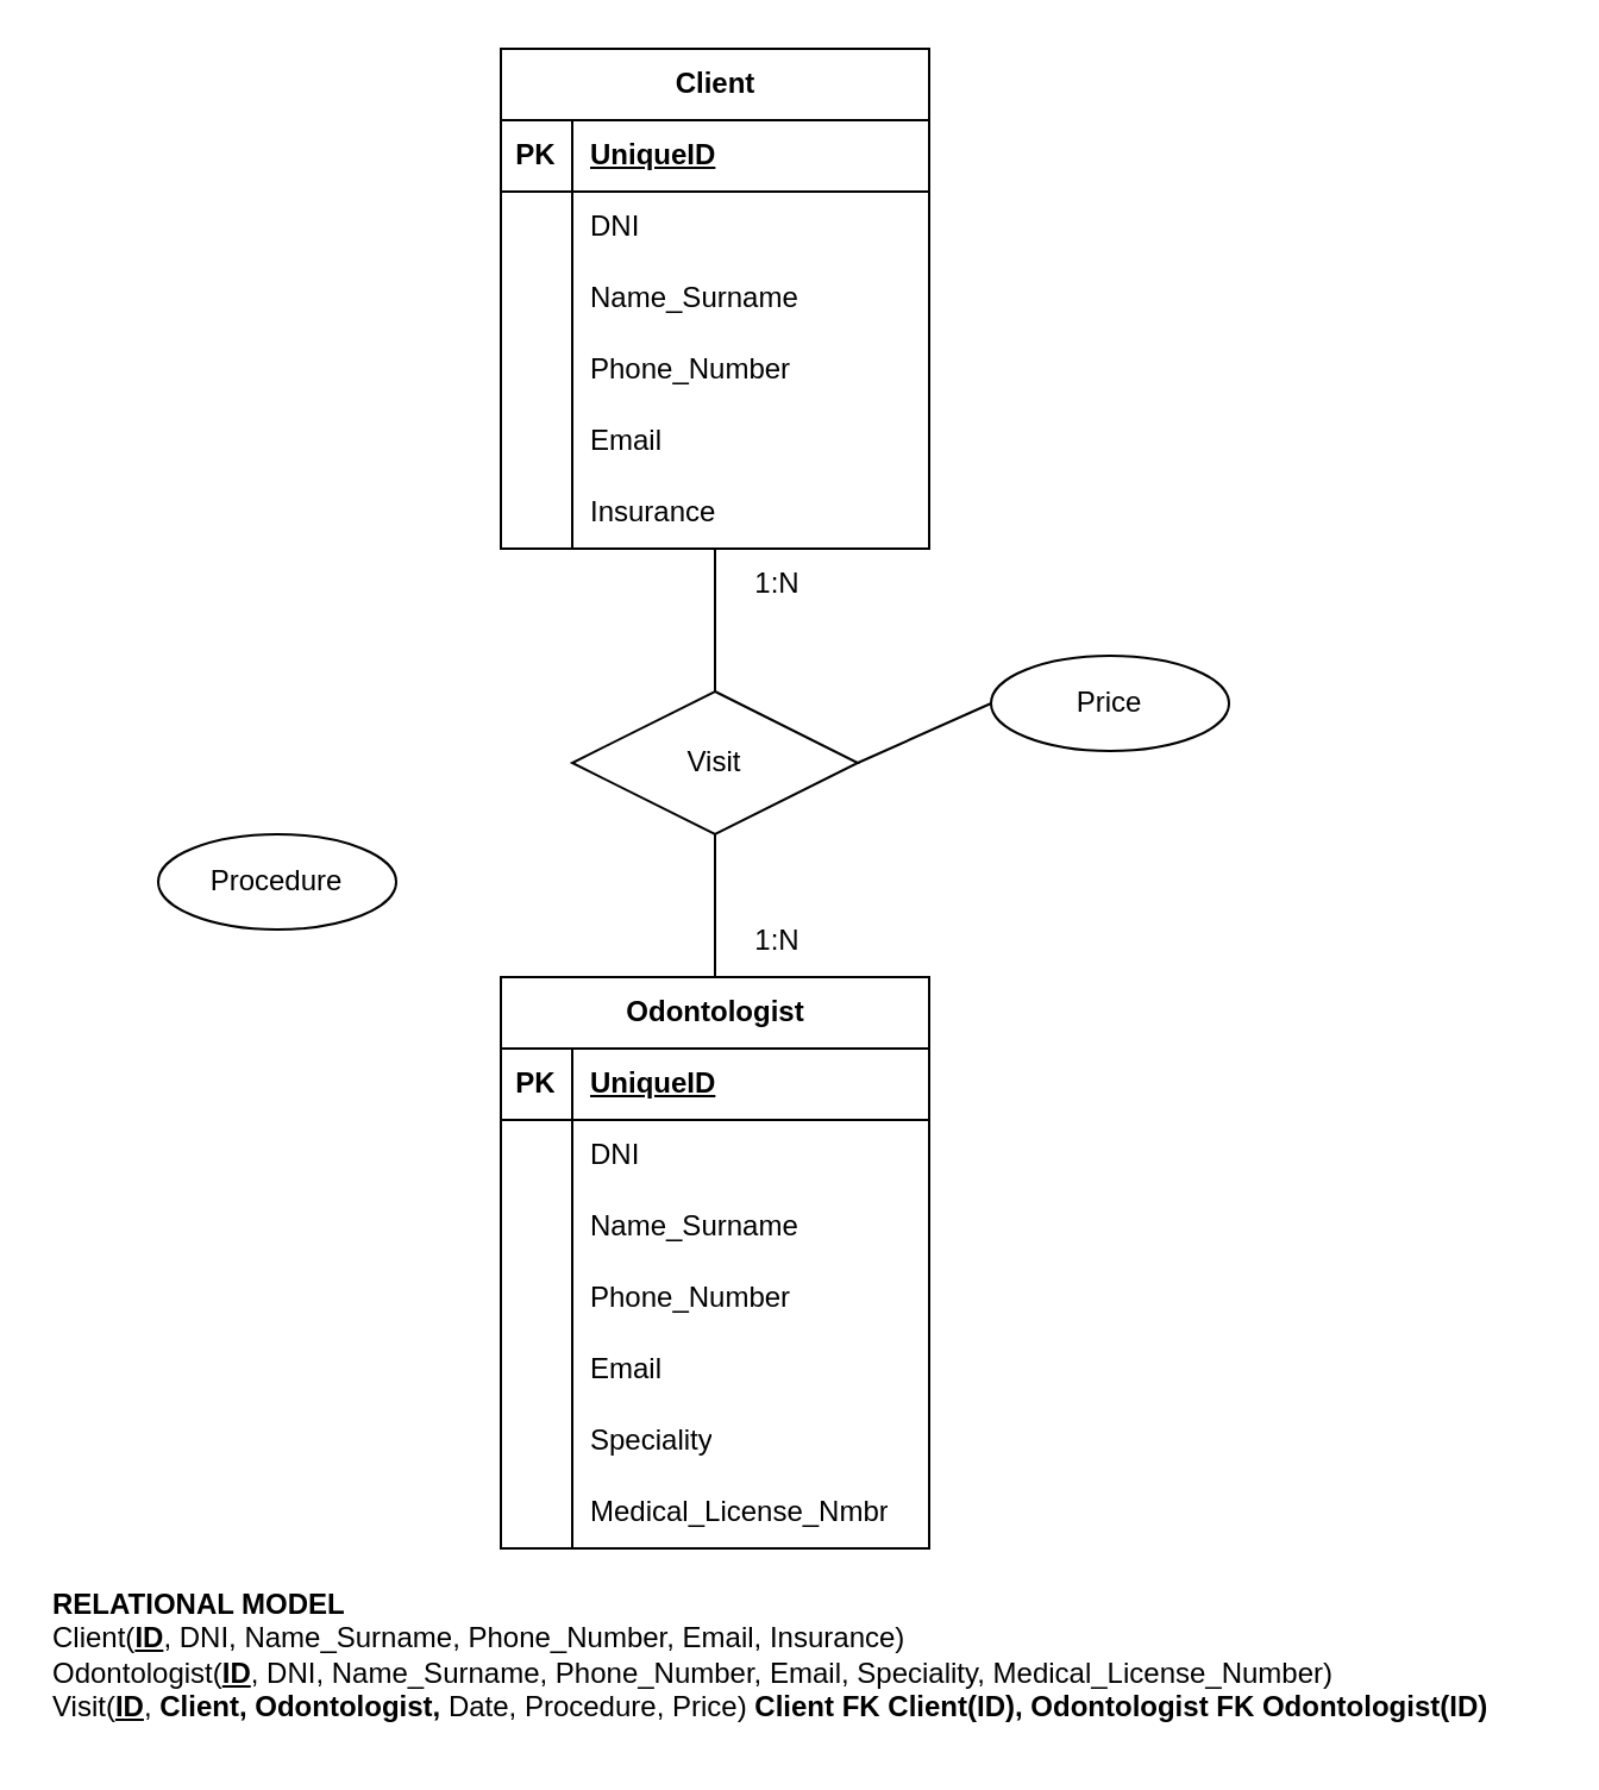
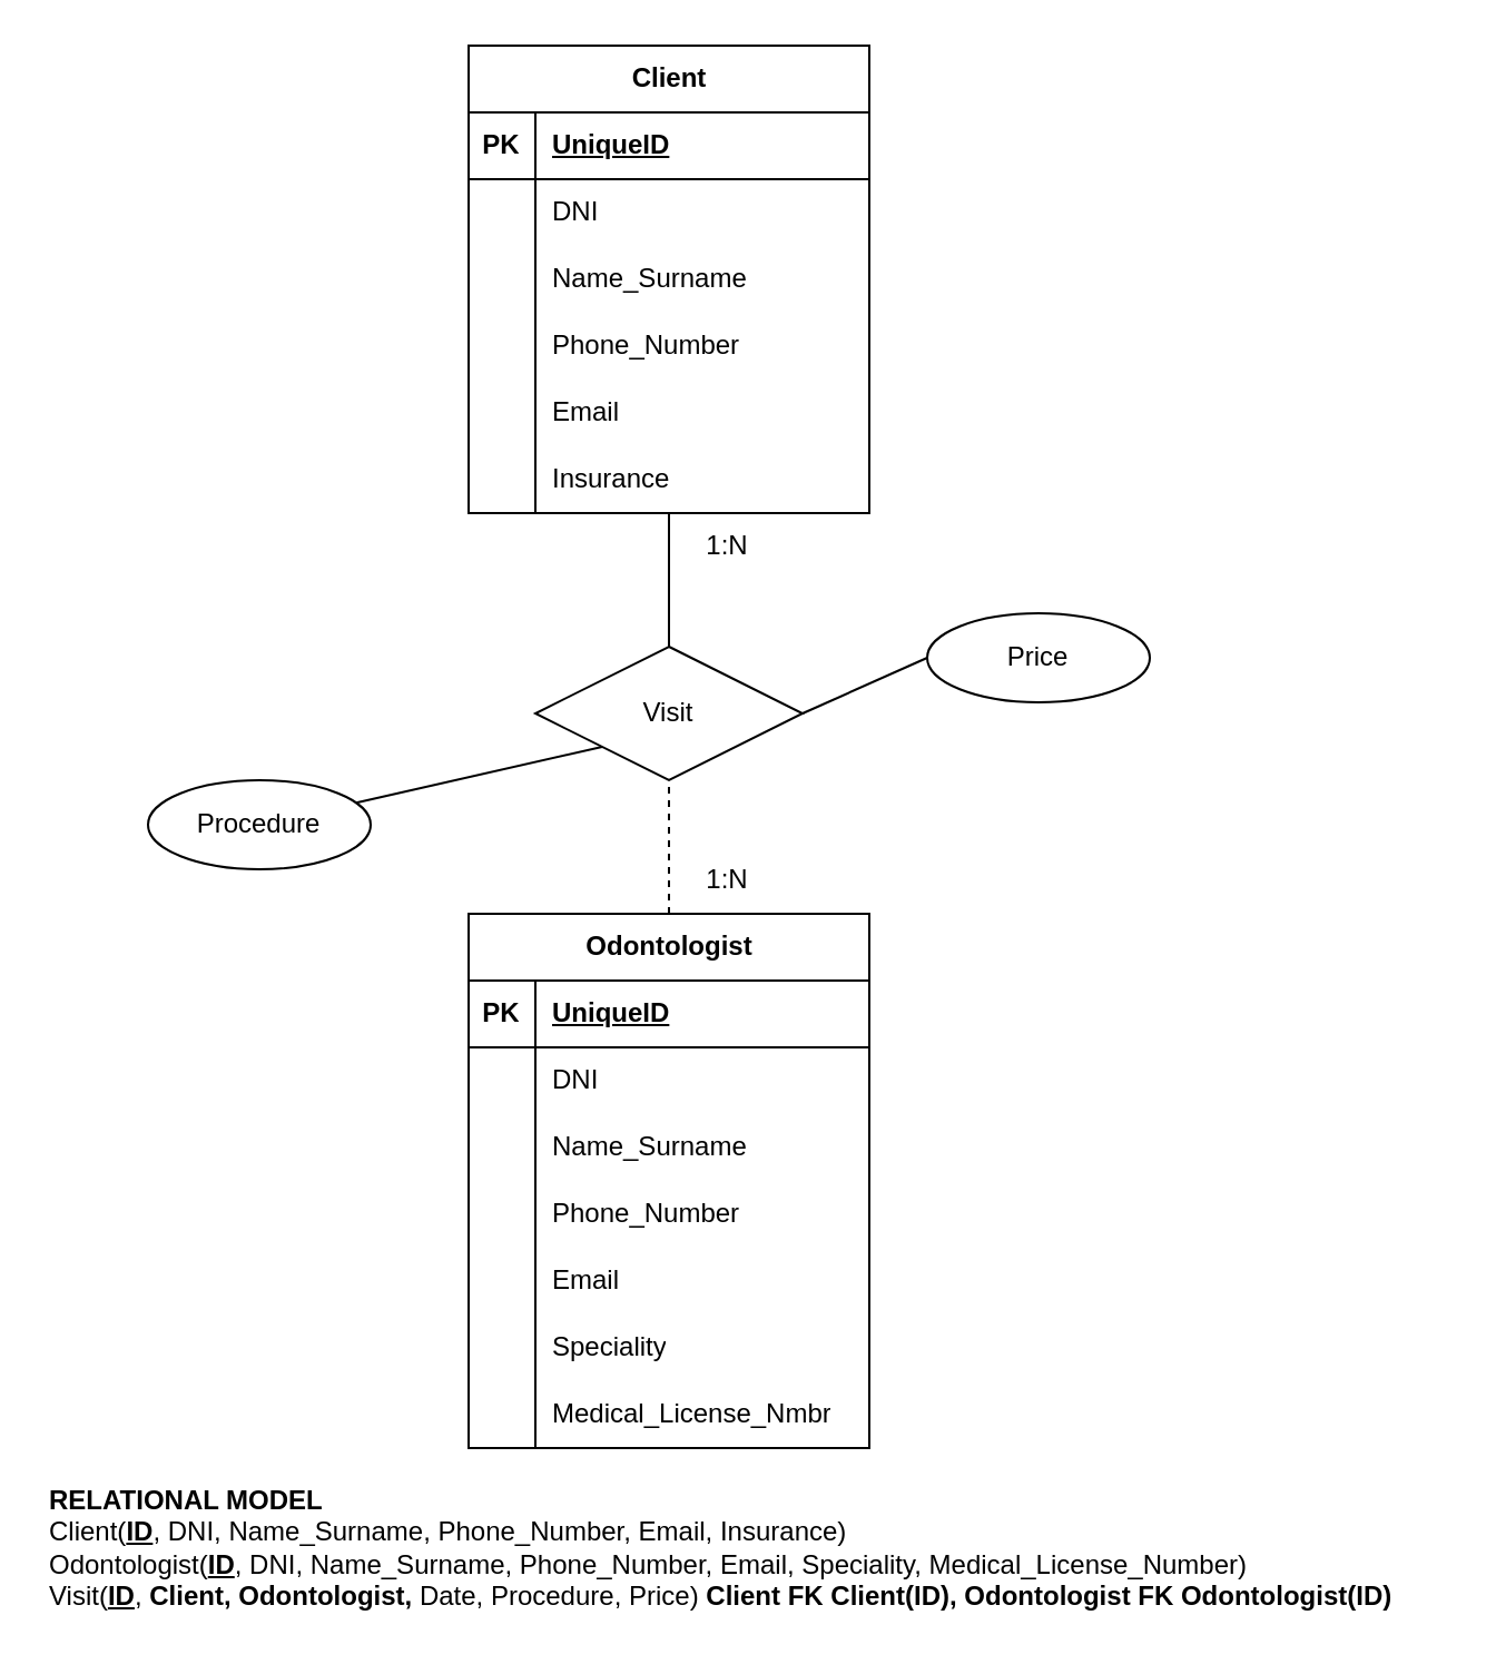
  <mxCell id="0" />
  <mxCell id="1" parent="0" />
  <mxCell id="2" value="Client" style="shape=table;startSize=30;container=1;collapsible=1;childLayout=tableLayout;fixedRows=1;rowLines=0;fontStyle=1;align=center;resizeLast=1;html=1;" vertex="1" parent="1"><mxGeometry x="210" y="20" width="180" height="210" as="geometry" /></mxCell>
  <mxCell id="3" value="" style="shape=tableRow;horizontal=0;startSize=0;swimlaneHead=0;swimlaneBody=0;fillColor=none;collapsible=0;dropTarget=0;points=[[0,0.5],[1,0.5]];portConstraint=eastwest;top=0;left=0;right=0;bottom=1;" vertex="1" parent="2"><mxGeometry y="30" width="180" height="30" as="geometry" /></mxCell>
  <mxCell id="4" value="PK" style="shape=partialRectangle;connectable=0;fillColor=none;top=0;left=0;bottom=0;right=0;fontStyle=1;overflow=hidden;whiteSpace=wrap;html=1;" vertex="1" parent="3"><mxGeometry width="30" height="30" as="geometry"><mxRectangle width="30" height="30" as="alternateBounds" /></mxGeometry></mxCell>
  <mxCell id="5" value="UniqueID" style="shape=partialRectangle;connectable=0;fillColor=none;top=0;left=0;bottom=0;right=0;align=left;spacingLeft=6;fontStyle=5;overflow=hidden;whiteSpace=wrap;html=1;" vertex="1" parent="3"><mxGeometry x="30" width="150" height="30" as="geometry"><mxRectangle width="150" height="30" as="alternateBounds" /></mxGeometry></mxCell>
  <mxCell id="6" value="" style="shape=tableRow;horizontal=0;startSize=0;swimlaneHead=0;swimlaneBody=0;fillColor=none;collapsible=0;dropTarget=0;points=[[0,0.5],[1,0.5]];portConstraint=eastwest;top=0;left=0;right=0;bottom=0;" vertex="1" parent="2"><mxGeometry y="60" width="180" height="30" as="geometry" /></mxCell>
  <mxCell id="7" value="" style="shape=partialRectangle;connectable=0;fillColor=none;top=0;left=0;bottom=0;right=0;editable=1;overflow=hidden;whiteSpace=wrap;html=1;" vertex="1" parent="6"><mxGeometry width="30" height="30" as="geometry"><mxRectangle width="30" height="30" as="alternateBounds" /></mxGeometry></mxCell>
  <mxCell id="8" value="DNI" style="shape=partialRectangle;connectable=0;fillColor=none;top=0;left=0;bottom=0;right=0;align=left;spacingLeft=6;overflow=hidden;whiteSpace=wrap;html=1;" vertex="1" parent="6"><mxGeometry x="30" width="150" height="30" as="geometry"><mxRectangle width="150" height="30" as="alternateBounds" /></mxGeometry></mxCell>
  <mxCell id="9" value="" style="shape=tableRow;horizontal=0;startSize=0;swimlaneHead=0;swimlaneBody=0;fillColor=none;collapsible=0;dropTarget=0;points=[[0,0.5],[1,0.5]];portConstraint=eastwest;top=0;left=0;right=0;bottom=0;" vertex="1" parent="2"><mxGeometry y="90" width="180" height="30" as="geometry" /></mxCell>
  <mxCell id="10" value="" style="shape=partialRectangle;connectable=0;fillColor=none;top=0;left=0;bottom=0;right=0;editable=1;overflow=hidden;whiteSpace=wrap;html=1;" vertex="1" parent="9"><mxGeometry width="30" height="30" as="geometry"><mxRectangle width="30" height="30" as="alternateBounds" /></mxGeometry></mxCell>
  <mxCell id="11" value="Name_Surname" style="shape=partialRectangle;connectable=0;fillColor=none;top=0;left=0;bottom=0;right=0;align=left;spacingLeft=6;overflow=hidden;whiteSpace=wrap;html=1;" vertex="1" parent="9"><mxGeometry x="30" width="150" height="30" as="geometry"><mxRectangle width="150" height="30" as="alternateBounds" /></mxGeometry></mxCell>
  <mxCell id="12" value="" style="shape=tableRow;horizontal=0;startSize=0;swimlaneHead=0;swimlaneBody=0;fillColor=none;collapsible=0;dropTarget=0;points=[[0,0.5],[1,0.5]];portConstraint=eastwest;top=0;left=0;right=0;bottom=0;" vertex="1" parent="2"><mxGeometry y="120" width="180" height="30" as="geometry" /></mxCell>
  <mxCell id="13" value="" style="shape=partialRectangle;connectable=0;fillColor=none;top=0;left=0;bottom=0;right=0;editable=1;overflow=hidden;whiteSpace=wrap;html=1;" vertex="1" parent="12"><mxGeometry width="30" height="30" as="geometry"><mxRectangle width="30" height="30" as="alternateBounds" /></mxGeometry></mxCell>
  <mxCell id="14" value="Phone_Number" style="shape=partialRectangle;connectable=0;fillColor=none;top=0;left=0;bottom=0;right=0;align=left;spacingLeft=6;overflow=hidden;whiteSpace=wrap;html=1;" vertex="1" parent="12"><mxGeometry x="30" width="150" height="30" as="geometry"><mxRectangle width="150" height="30" as="alternateBounds" /></mxGeometry></mxCell>
  <mxCell id="15" value="" style="shape=tableRow;horizontal=0;startSize=0;swimlaneHead=0;swimlaneBody=0;fillColor=none;collapsible=0;dropTarget=0;points=[[0,0.5],[1,0.5]];portConstraint=eastwest;top=0;left=0;right=0;bottom=0;" vertex="1" parent="2"><mxGeometry y="150" width="180" height="30" as="geometry" /></mxCell>
  <mxCell id="16" value="" style="shape=partialRectangle;connectable=0;fillColor=none;top=0;left=0;bottom=0;right=0;editable=1;overflow=hidden;whiteSpace=wrap;html=1;" vertex="1" parent="15"><mxGeometry width="30" height="30" as="geometry"><mxRectangle width="30" height="30" as="alternateBounds" /></mxGeometry></mxCell>
  <mxCell id="17" value="Email" style="shape=partialRectangle;connectable=0;fillColor=none;top=0;left=0;bottom=0;right=0;align=left;spacingLeft=6;overflow=hidden;whiteSpace=wrap;html=1;" vertex="1" parent="15"><mxGeometry x="30" width="150" height="30" as="geometry"><mxRectangle width="150" height="30" as="alternateBounds" /></mxGeometry></mxCell>
  <mxCell id="18" value="" style="shape=tableRow;horizontal=0;startSize=0;swimlaneHead=0;swimlaneBody=0;fillColor=none;collapsible=0;dropTarget=0;points=[[0,0.5],[1,0.5]];portConstraint=eastwest;top=0;left=0;right=0;bottom=0;" vertex="1" parent="2"><mxGeometry y="180" width="180" height="30" as="geometry" /></mxCell>
  <mxCell id="19" value="" style="shape=partialRectangle;connectable=0;fillColor=none;top=0;left=0;bottom=0;right=0;editable=1;overflow=hidden;whiteSpace=wrap;html=1;" vertex="1" parent="18"><mxGeometry width="30" height="30" as="geometry"><mxRectangle width="30" height="30" as="alternateBounds" /></mxGeometry></mxCell>
  <mxCell id="20" value="Insurance" style="shape=partialRectangle;connectable=0;fillColor=none;top=0;left=0;bottom=0;right=0;align=left;spacingLeft=6;overflow=hidden;whiteSpace=wrap;html=1;" vertex="1" parent="18"><mxGeometry x="30" width="150" height="30" as="geometry"><mxRectangle width="150" height="30" as="alternateBounds" /></mxGeometry></mxCell>
  <mxCell id="21" value="Odontologist" style="shape=table;startSize=30;container=1;collapsible=1;childLayout=tableLayout;fixedRows=1;rowLines=0;fontStyle=1;align=center;resizeLast=1;html=1;" vertex="1" parent="1"><mxGeometry x="210" y="410" width="180" height="240" as="geometry" /></mxCell>
  <mxCell id="22" value="" style="shape=tableRow;horizontal=0;startSize=0;swimlaneHead=0;swimlaneBody=0;fillColor=none;collapsible=0;dropTarget=0;points=[[0,0.5],[1,0.5]];portConstraint=eastwest;top=0;left=0;right=0;bottom=1;" vertex="1" parent="21"><mxGeometry y="30" width="180" height="30" as="geometry" /></mxCell>
  <mxCell id="23" value="PK" style="shape=partialRectangle;connectable=0;fillColor=none;top=0;left=0;bottom=0;right=0;fontStyle=1;overflow=hidden;whiteSpace=wrap;html=1;" vertex="1" parent="22"><mxGeometry width="30" height="30" as="geometry"><mxRectangle width="30" height="30" as="alternateBounds" /></mxGeometry></mxCell>
  <mxCell id="24" value="UniqueID" style="shape=partialRectangle;connectable=0;fillColor=none;top=0;left=0;bottom=0;right=0;align=left;spacingLeft=6;fontStyle=5;overflow=hidden;whiteSpace=wrap;html=1;" vertex="1" parent="22"><mxGeometry x="30" width="150" height="30" as="geometry"><mxRectangle width="150" height="30" as="alternateBounds" /></mxGeometry></mxCell>
  <mxCell id="25" value="" style="shape=tableRow;horizontal=0;startSize=0;swimlaneHead=0;swimlaneBody=0;fillColor=none;collapsible=0;dropTarget=0;points=[[0,0.5],[1,0.5]];portConstraint=eastwest;top=0;left=0;right=0;bottom=0;" vertex="1" parent="21"><mxGeometry y="60" width="180" height="30" as="geometry" /></mxCell>
  <mxCell id="26" value="" style="shape=partialRectangle;connectable=0;fillColor=none;top=0;left=0;bottom=0;right=0;editable=1;overflow=hidden;whiteSpace=wrap;html=1;" vertex="1" parent="25"><mxGeometry width="30" height="30" as="geometry"><mxRectangle width="30" height="30" as="alternateBounds" /></mxGeometry></mxCell>
  <mxCell id="27" value="DNI" style="shape=partialRectangle;connectable=0;fillColor=none;top=0;left=0;bottom=0;right=0;align=left;spacingLeft=6;overflow=hidden;whiteSpace=wrap;html=1;" vertex="1" parent="25"><mxGeometry x="30" width="150" height="30" as="geometry"><mxRectangle width="150" height="30" as="alternateBounds" /></mxGeometry></mxCell>
  <mxCell id="28" value="" style="shape=tableRow;horizontal=0;startSize=0;swimlaneHead=0;swimlaneBody=0;fillColor=none;collapsible=0;dropTarget=0;points=[[0,0.5],[1,0.5]];portConstraint=eastwest;top=0;left=0;right=0;bottom=0;" vertex="1" parent="21"><mxGeometry y="90" width="180" height="30" as="geometry" /></mxCell>
  <mxCell id="29" value="" style="shape=partialRectangle;connectable=0;fillColor=none;top=0;left=0;bottom=0;right=0;editable=1;overflow=hidden;whiteSpace=wrap;html=1;" vertex="1" parent="28"><mxGeometry width="30" height="30" as="geometry"><mxRectangle width="30" height="30" as="alternateBounds" /></mxGeometry></mxCell>
  <mxCell id="30" value="Name_Surname" style="shape=partialRectangle;connectable=0;fillColor=none;top=0;left=0;bottom=0;right=0;align=left;spacingLeft=6;overflow=hidden;whiteSpace=wrap;html=1;" vertex="1" parent="28"><mxGeometry x="30" width="150" height="30" as="geometry"><mxRectangle width="150" height="30" as="alternateBounds" /></mxGeometry></mxCell>
  <mxCell id="31" value="" style="shape=tableRow;horizontal=0;startSize=0;swimlaneHead=0;swimlaneBody=0;fillColor=none;collapsible=0;dropTarget=0;points=[[0,0.5],[1,0.5]];portConstraint=eastwest;top=0;left=0;right=0;bottom=0;" vertex="1" parent="21"><mxGeometry y="120" width="180" height="30" as="geometry" /></mxCell>
  <mxCell id="32" value="" style="shape=partialRectangle;connectable=0;fillColor=none;top=0;left=0;bottom=0;right=0;editable=1;overflow=hidden;whiteSpace=wrap;html=1;" vertex="1" parent="31"><mxGeometry width="30" height="30" as="geometry"><mxRectangle width="30" height="30" as="alternateBounds" /></mxGeometry></mxCell>
  <mxCell id="33" value="Phone_Number" style="shape=partialRectangle;connectable=0;fillColor=none;top=0;left=0;bottom=0;right=0;align=left;spacingLeft=6;overflow=hidden;whiteSpace=wrap;html=1;" vertex="1" parent="31"><mxGeometry x="30" width="150" height="30" as="geometry"><mxRectangle width="150" height="30" as="alternateBounds" /></mxGeometry></mxCell>
  <mxCell id="34" value="" style="shape=tableRow;horizontal=0;startSize=0;swimlaneHead=0;swimlaneBody=0;fillColor=none;collapsible=0;dropTarget=0;points=[[0,0.5],[1,0.5]];portConstraint=eastwest;top=0;left=0;right=0;bottom=0;" vertex="1" parent="21"><mxGeometry y="150" width="180" height="30" as="geometry" /></mxCell>
  <mxCell id="35" value="" style="shape=partialRectangle;connectable=0;fillColor=none;top=0;left=0;bottom=0;right=0;editable=1;overflow=hidden;whiteSpace=wrap;html=1;" vertex="1" parent="34"><mxGeometry width="30" height="30" as="geometry"><mxRectangle width="30" height="30" as="alternateBounds" /></mxGeometry></mxCell>
  <mxCell id="36" value="Email" style="shape=partialRectangle;connectable=0;fillColor=none;top=0;left=0;bottom=0;right=0;align=left;spacingLeft=6;overflow=hidden;whiteSpace=wrap;html=1;" vertex="1" parent="34"><mxGeometry x="30" width="150" height="30" as="geometry"><mxRectangle width="150" height="30" as="alternateBounds" /></mxGeometry></mxCell>
  <mxCell id="37" value="" style="shape=tableRow;horizontal=0;startSize=0;swimlaneHead=0;swimlaneBody=0;fillColor=none;collapsible=0;dropTarget=0;points=[[0,0.5],[1,0.5]];portConstraint=eastwest;top=0;left=0;right=0;bottom=0;" vertex="1" parent="21"><mxGeometry y="180" width="180" height="30" as="geometry" /></mxCell>
  <mxCell id="38" value="" style="shape=partialRectangle;connectable=0;fillColor=none;top=0;left=0;bottom=0;right=0;editable=1;overflow=hidden;whiteSpace=wrap;html=1;" vertex="1" parent="37"><mxGeometry width="30" height="30" as="geometry"><mxRectangle width="30" height="30" as="alternateBounds" /></mxGeometry></mxCell>
  <mxCell id="39" value="Speciality" style="shape=partialRectangle;connectable=0;fillColor=none;top=0;left=0;bottom=0;right=0;align=left;spacingLeft=6;overflow=hidden;whiteSpace=wrap;html=1;" vertex="1" parent="37"><mxGeometry x="30" width="150" height="30" as="geometry"><mxRectangle width="150" height="30" as="alternateBounds" /></mxGeometry></mxCell>
  <mxCell id="40" value="" style="shape=tableRow;horizontal=0;startSize=0;swimlaneHead=0;swimlaneBody=0;fillColor=none;collapsible=0;dropTarget=0;points=[[0,0.5],[1,0.5]];portConstraint=eastwest;top=0;left=0;right=0;bottom=0;" vertex="1" parent="21"><mxGeometry y="210" width="180" height="30" as="geometry" /></mxCell>
  <mxCell id="41" value="" style="shape=partialRectangle;connectable=0;fillColor=none;top=0;left=0;bottom=0;right=0;editable=1;overflow=hidden;whiteSpace=wrap;html=1;" vertex="1" parent="40"><mxGeometry width="30" height="30" as="geometry"><mxRectangle width="30" height="30" as="alternateBounds" /></mxGeometry></mxCell>
  <mxCell id="42" value="Medical_License_Nmbr" style="shape=partialRectangle;connectable=0;fillColor=none;top=0;left=0;bottom=0;right=0;align=left;spacingLeft=6;overflow=hidden;whiteSpace=wrap;html=1;" vertex="1" parent="40"><mxGeometry x="30" width="150" height="30" as="geometry"><mxRectangle width="150" height="30" as="alternateBounds" /></mxGeometry></mxCell>
  <mxCell id="43" value="Visit" style="shape=rhombus;perimeter=rhombusPerimeter;whiteSpace=wrap;html=1;align=center;" vertex="1" parent="1"><mxGeometry x="240" y="290" width="120" height="60" as="geometry" /></mxCell>
  <mxCell id="44" value="Price" style="ellipse;whiteSpace=wrap;html=1;align=center;" vertex="1" parent="1"><mxGeometry x="416" y="275" width="100" height="40" as="geometry" /></mxCell>
  <mxCell id="45" value="Procedure" style="ellipse;whiteSpace=wrap;html=1;align=center;" vertex="1" parent="1"><mxGeometry x="66" y="350" width="100" height="40" as="geometry" /></mxCell>
- <mxCell id="46" value="" style="endArrow=none;html=1;rounded=0;entryX=0.5;entryY=1;entryDx=0;entryDy=0;exitX=0.5;exitY=0;exitDx=0;exitDy=0;" edge="1" parent="1" source="21" target="43"><mxGeometry relative="1" as="geometry"><mxPoint x="306" y="410" as="sourcePoint" /><mxPoint x="466" y="410" as="targetPoint" /></mxGeometry></mxCell>
+ <mxCell id="46" value="" style="endArrow=none;html=1;rounded=0;entryX=0.5;entryY=1;entryDx=0;entryDy=0;exitX=0.5;exitY=0;exitDx=0;exitDy=0;dashed=1;" edge="1" parent="1" source="21" target="43"><mxGeometry relative="1" as="geometry"><mxPoint x="306" y="410" as="sourcePoint" /><mxPoint x="466" y="410" as="targetPoint" /></mxGeometry></mxCell>
  <mxCell id="47" value="" style="endArrow=none;html=1;rounded=0;entryX=0.5;entryY=0;entryDx=0;entryDy=0;" edge="1" parent="1" source="18" target="43"><mxGeometry relative="1" as="geometry"><mxPoint x="310" y="420" as="sourcePoint" /><mxPoint x="310" y="360" as="targetPoint" /></mxGeometry></mxCell>
  <mxCell id="48" value="" style="endArrow=none;html=1;rounded=0;entryX=1;entryY=0.5;entryDx=0;entryDy=0;exitX=0;exitY=0.5;exitDx=0;exitDy=0;" edge="1" parent="1" source="44" target="43"><mxGeometry relative="1" as="geometry"><mxPoint x="306" y="410" as="sourcePoint" /><mxPoint x="466" y="410" as="targetPoint" /></mxGeometry></mxCell>
+ <mxCell id="49" value="" style="endArrow=none;html=1;rounded=0;entryX=0;entryY=1;entryDx=0;entryDy=0;" edge="1" parent="1" source="45" target="43"><mxGeometry relative="1" as="geometry"><mxPoint x="426" y="330" as="sourcePoint" /><mxPoint x="370" y="330" as="targetPoint" /></mxGeometry></mxCell>
  <mxCell id="50" value="&lt;b&gt;RELATIONAL MODEL&lt;/b&gt;&lt;br&gt;Client(&lt;b&gt;&lt;u&gt;ID&lt;/u&gt;&lt;/b&gt;, DNI, Name_Surname, Phone_Number, Email, Insurance)&lt;br&gt;Odontologist(&lt;b&gt;&lt;u&gt;ID&lt;/u&gt;&lt;/b&gt;, DNI, Name_Surname, Phone_Number, Email, Speciality, Medical_License_Number)&lt;br&gt;Visit(&lt;b&gt;&lt;u&gt;ID&lt;/u&gt;&lt;/b&gt;, &lt;b&gt;Client, Odontologist,&lt;/b&gt; Date, Procedure, Price) &lt;b&gt;Client FK Client(ID), Odontologist FK Odontologist(ID)&lt;/b&gt;" style="text;html=1;align=left;verticalAlign=middle;resizable=0;points=[];autosize=1;strokeColor=none;fillColor=none;" vertex="1" parent="1"><mxGeometry x="20" y="660" width="630" height="70" as="geometry" /></mxCell>
  <mxCell id="51" value="1:N" style="text;html=1;align=center;verticalAlign=middle;resizable=0;points=[];autosize=1;strokeColor=none;fillColor=none;" vertex="1" parent="1"><mxGeometry x="306" y="230" width="40" height="30" as="geometry" /></mxCell>
  <mxCell id="52" value="1:N" style="text;html=1;align=center;verticalAlign=middle;resizable=0;points=[];autosize=1;strokeColor=none;fillColor=none;" vertex="1" parent="1"><mxGeometry x="306" y="380" width="40" height="30" as="geometry" /></mxCell>
